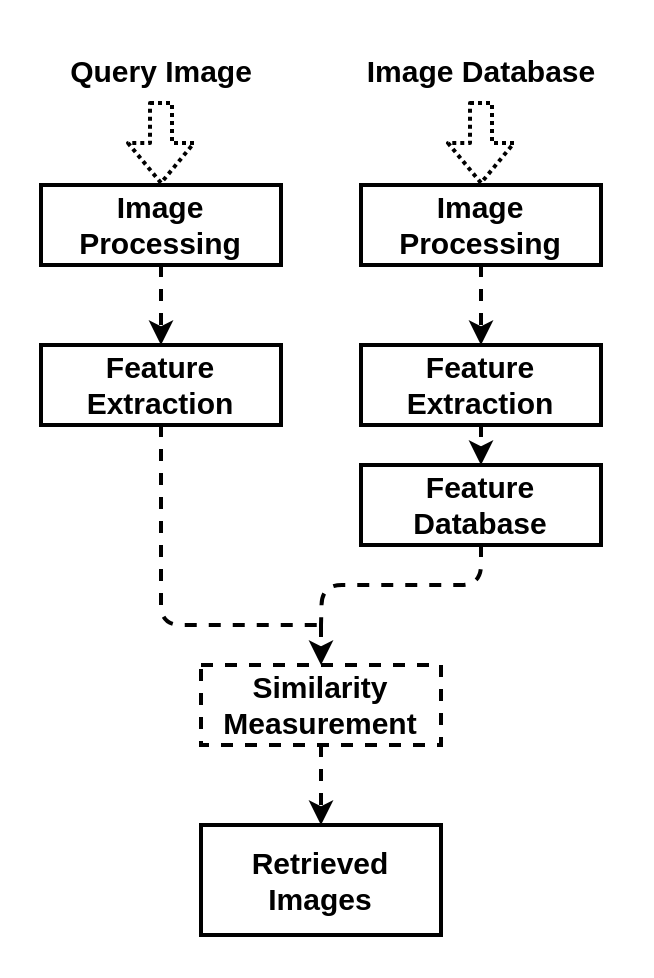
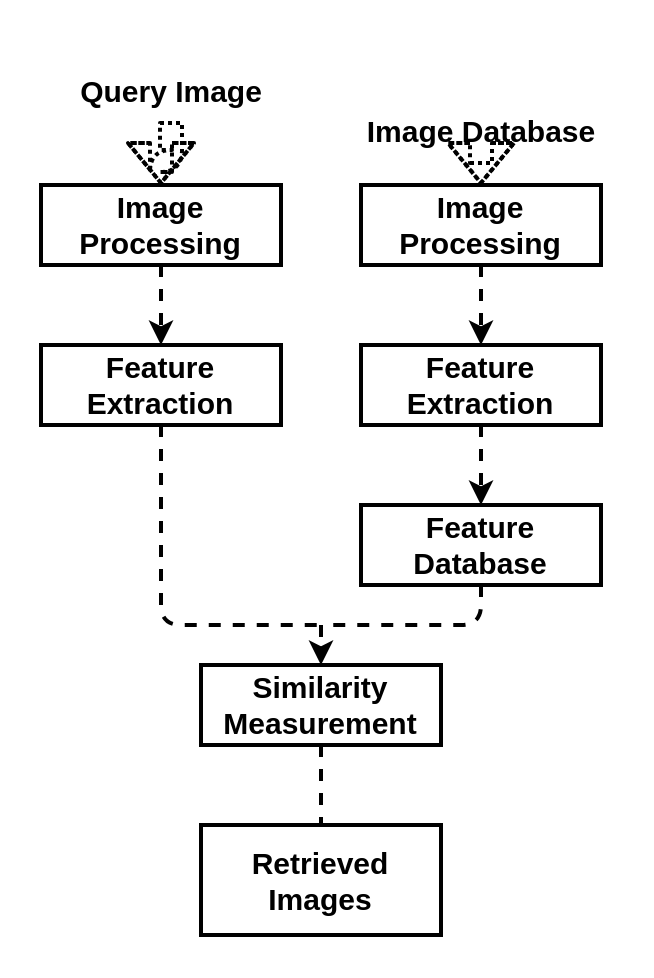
  <mxCell id="0" />
  <mxCell id="1" parent="0" />
  <mxCell id="2" style="edgeStyle=orthogonalEdgeStyle;rounded=1;orthogonalLoop=1;jettySize=auto;html=1;entryX=0.5;entryY=0;entryDx=0;entryDy=0;strokeWidth=2;fontSize=15;fontStyle=1;dashed=1;dashPattern=1 1;curved=0;endArrow=block;endFill=0;shape=flexArrow;" edge="1" parent="1" source="3" target="7"><mxGeometry relative="1" as="geometry" /></mxCell>
- <mxCell id="3" value="Query Image" style="text;html=1;align=center;verticalAlign=middle;resizable=0;points=[];autosize=1;strokeColor=none;fillColor=none;strokeWidth=2;fontSize=15;fontStyle=1" vertex="1" parent="1"><mxGeometry x="25" y="20" width="110" height="30" as="geometry" /></mxCell>
+ <mxCell id="3" value="Query Image" style="text;html=1;align=center;verticalAlign=middle;resizable=0;points=[];autosize=1;strokeColor=none;fillColor=none;strokeWidth=2;fontSize=15;fontStyle=1" vertex="1" parent="1"><mxGeometry x="30" y="30" width="110" height="30" as="geometry" /></mxCell>
  <mxCell id="4" style="edgeStyle=orthogonalEdgeStyle;rounded=1;orthogonalLoop=1;jettySize=auto;html=1;entryX=0.5;entryY=0;entryDx=0;entryDy=0;strokeWidth=2;fontSize=15;fontStyle=1;dashed=1;dashPattern=1 1;curved=0;shape=flexArrow;" edge="1" parent="1" source="5" target="9"><mxGeometry relative="1" as="geometry" /></mxCell>
- <mxCell id="5" value="Image Database" style="text;html=1;align=center;verticalAlign=middle;resizable=0;points=[];autosize=1;strokeColor=none;fillColor=none;strokeWidth=2;fontSize=15;fontStyle=1" vertex="1" parent="1"><mxGeometry x="175" y="20" width="130" height="30" as="geometry" /></mxCell>
+ <mxCell id="5" value="Image Database" style="text;html=1;align=center;verticalAlign=middle;resizable=0;points=[];autosize=1;strokeColor=none;fillColor=none;strokeWidth=2;fontSize=15;fontStyle=1" vertex="1" parent="1"><mxGeometry x="175" y="50" width="130" height="30" as="geometry" /></mxCell>
  <mxCell id="6" style="edgeStyle=orthogonalEdgeStyle;rounded=1;orthogonalLoop=1;jettySize=auto;html=1;exitX=0.5;exitY=1;exitDx=0;exitDy=0;strokeWidth=2;fontSize=15;fontStyle=1;dashed=1;curved=0;" edge="1" parent="1" source="7" target="11"><mxGeometry relative="1" as="geometry" /></mxCell>
  <mxCell id="7" value="Image Processing" style="rounded=0;whiteSpace=wrap;html=1;strokeWidth=2;fontSize=15;fontStyle=1" vertex="1" parent="1"><mxGeometry x="20" y="92" width="120" height="40" as="geometry" /></mxCell>
  <mxCell id="8" style="edgeStyle=orthogonalEdgeStyle;rounded=1;orthogonalLoop=1;jettySize=auto;html=1;exitX=0.5;exitY=1;exitDx=0;exitDy=0;entryX=0.5;entryY=0;entryDx=0;entryDy=0;strokeWidth=2;fontSize=15;fontStyle=1;dashed=1;curved=0;" edge="1" parent="1" source="9" target="13"><mxGeometry relative="1" as="geometry" /></mxCell>
  <mxCell id="9" value="Image Processing" style="rounded=0;whiteSpace=wrap;html=1;strokeWidth=2;fontSize=15;fontStyle=1" vertex="1" parent="1"><mxGeometry x="180" y="92" width="120" height="40" as="geometry" /></mxCell>
  <mxCell id="10" style="edgeStyle=orthogonalEdgeStyle;rounded=1;orthogonalLoop=1;jettySize=auto;html=1;exitX=0.5;exitY=1;exitDx=0;exitDy=0;endArrow=none;startFill=0;fontSize=15;fontStyle=1;strokeWidth=2;dashed=1;curved=0;" edge="1" parent="1" source="11"><mxGeometry relative="1" as="geometry"><mxPoint x="160" y="312" as="targetPoint" /><Array as="points"><mxPoint x="80" y="312" /></Array></mxGeometry></mxCell>
  <mxCell id="11" value="Feature Extraction" style="rounded=0;whiteSpace=wrap;html=1;strokeWidth=2;fontSize=15;fontStyle=1" vertex="1" parent="1"><mxGeometry x="20" y="172" width="120" height="40" as="geometry" /></mxCell>
  <mxCell id="12" style="edgeStyle=orthogonalEdgeStyle;rounded=1;orthogonalLoop=1;jettySize=auto;html=1;exitX=0.5;exitY=1;exitDx=0;exitDy=0;entryX=0.5;entryY=0;entryDx=0;entryDy=0;strokeWidth=2;fontSize=15;fontStyle=1;dashed=1;curved=0;" edge="1" parent="1" source="13" target="15"><mxGeometry relative="1" as="geometry" /></mxCell>
  <mxCell id="13" value="Feature Extraction" style="rounded=0;whiteSpace=wrap;html=1;strokeWidth=2;fontSize=15;fontStyle=1" vertex="1" parent="1"><mxGeometry x="180" y="172" width="120" height="40" as="geometry" /></mxCell>
  <mxCell id="14" style="edgeStyle=orthogonalEdgeStyle;rounded=1;orthogonalLoop=1;jettySize=auto;html=1;exitX=0.5;exitY=1;exitDx=0;exitDy=0;endArrow=none;startFill=0;fontSize=15;fontStyle=1;strokeWidth=2;dashed=1;curved=0;" edge="1" parent="1" source="15"><mxGeometry relative="1" as="geometry"><mxPoint x="160" y="312" as="targetPoint" /></mxGeometry></mxCell>
- <mxCell id="15" value="Feature Database" style="rounded=0;whiteSpace=wrap;html=1;strokeWidth=2;fontSize=15;fontStyle=1" vertex="1" parent="1"><mxGeometry x="180" y="232" width="120" height="40" as="geometry" /></mxCell>
- <mxCell id="16" style="edgeStyle=orthogonalEdgeStyle;rounded=1;orthogonalLoop=1;jettySize=auto;html=1;exitX=0.5;exitY=1;exitDx=0;exitDy=0;entryX=0.5;entryY=0;entryDx=0;entryDy=0;strokeWidth=2;fontSize=15;fontStyle=1;dashed=1;curved=0;" edge="1" parent="1" source="17" target="18"><mxGeometry relative="1" as="geometry" /></mxCell>
- <mxCell id="17" value="Similarity Measurement" style="rounded=0;whiteSpace=wrap;html=1;strokeWidth=2;fontSize=15;fontStyle=1;dashed=1;" vertex="1" parent="1"><mxGeometry x="100" y="332" width="120" height="40" as="geometry" /></mxCell>
+ <mxCell id="15" value="Feature Database" style="rounded=0;whiteSpace=wrap;html=1;strokeWidth=2;fontSize=15;fontStyle=1" vertex="1" parent="1"><mxGeometry x="180" y="252" width="120" height="40" as="geometry" /></mxCell>
+ <mxCell id="16" style="edgeStyle=orthogonalEdgeStyle;rounded=1;orthogonalLoop=1;jettySize=auto;html=1;exitX=0.5;exitY=1;exitDx=0;exitDy=0;entryX=0.5;entryY=0;entryDx=0;entryDy=0;strokeWidth=2;fontSize=15;fontStyle=1;dashed=1;curved=0;endArrow=none;" edge="1" parent="1" source="17" target="18"><mxGeometry relative="1" as="geometry" /></mxCell>
+ <mxCell id="17" value="Similarity Measurement" style="rounded=0;whiteSpace=wrap;html=1;strokeWidth=2;fontSize=15;fontStyle=1" vertex="1" parent="1"><mxGeometry x="100" y="332" width="120" height="40" as="geometry" /></mxCell>
  <mxCell id="18" value="Retrieved Images" style="rounded=0;whiteSpace=wrap;html=1;strokeWidth=2;fontSize=15;fontStyle=1" vertex="1" parent="1"><mxGeometry x="100" y="412" width="120" height="55" as="geometry" /></mxCell>
  <mxCell id="19" value="" style="endArrow=classic;html=1;rounded=1;entryX=0.5;entryY=0;entryDx=0;entryDy=0;strokeWidth=2;dashed=1;curved=0;" edge="1" parent="1" target="17"><mxGeometry width="50" height="50" relative="1" as="geometry"><mxPoint x="160" y="312" as="sourcePoint" /><mxPoint x="80" y="302" as="targetPoint" /></mxGeometry></mxCell>
